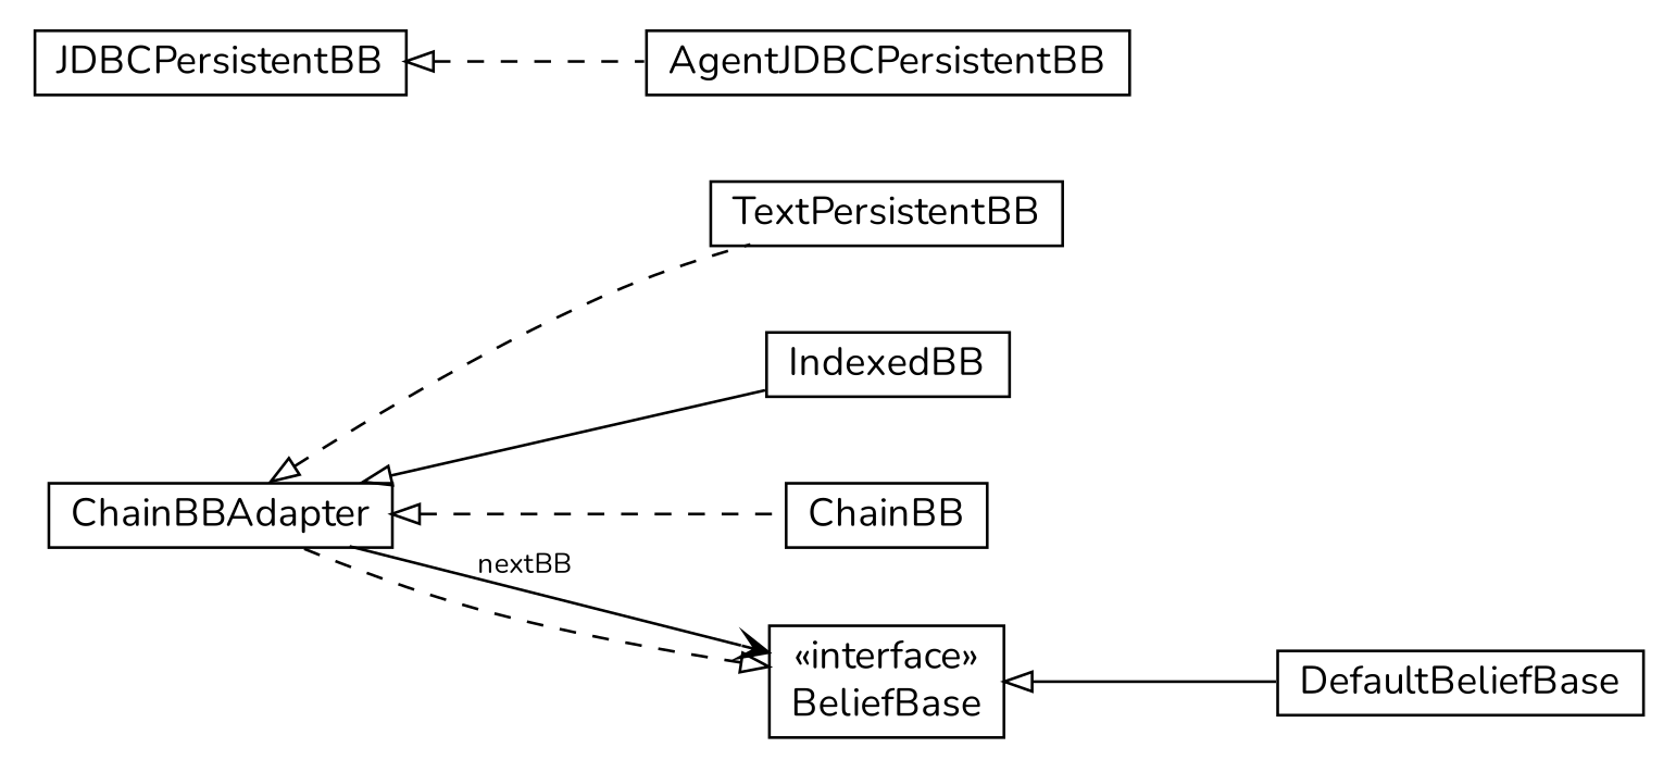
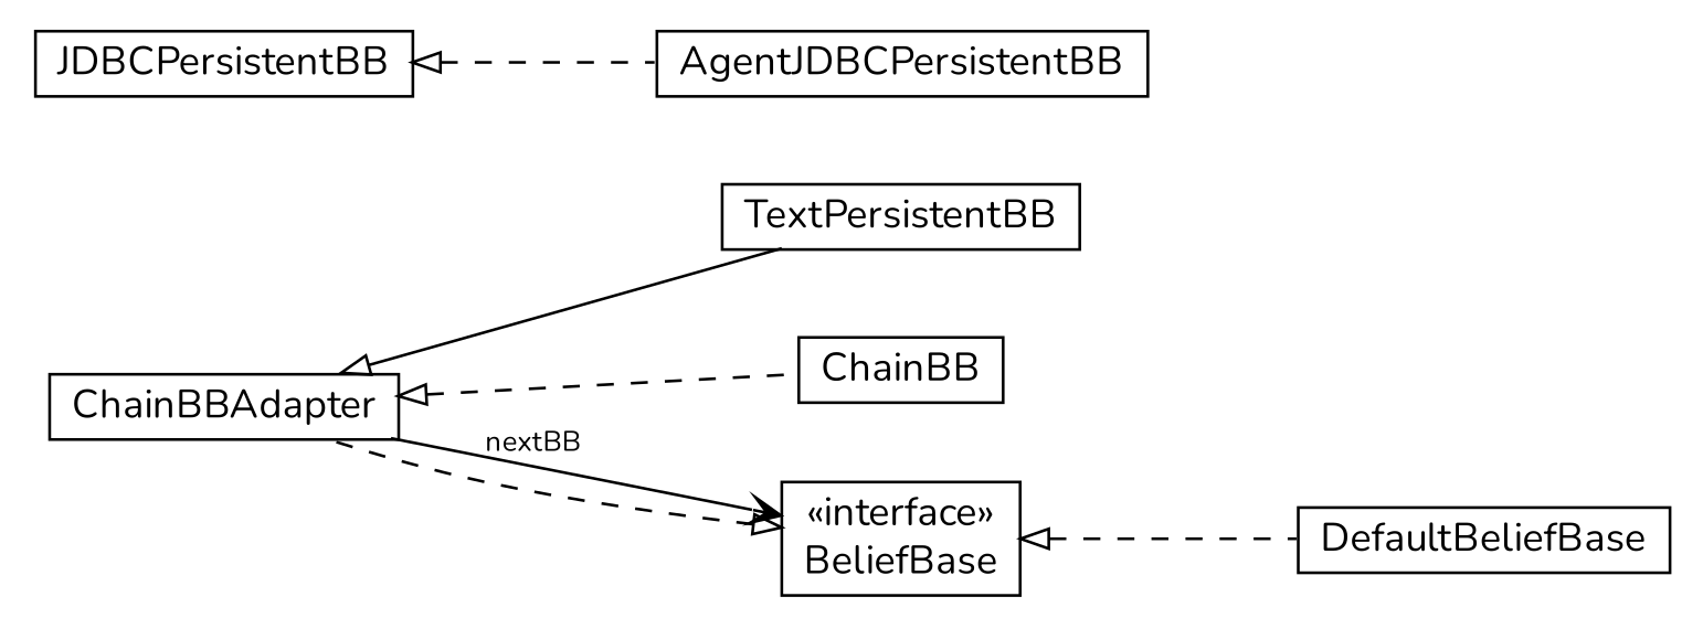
  digraph {
    fontname=Nunito
    nodesep=0.25
    rankdir=LR
    ranksep=0.5
    node [fontcolor=black fontname=Nunito fontsize=14.0 shape=plaintext]
    edge [arrowtail=empty dir=back fontname=Nunito fontsize=10 headport=p labelfontname=Helvetica labelfontsize=10 style=dashed tailport=p]
    n1 [label=<<table title="jason.bb.TextPersistentBB" border="0" cellborder="1" cellspacing="0" cellpadding="2" port="p" href="./TextPersistentBB.html"> 		<tr><td><table border="0" cellspacing="0" cellpadding="1"> <tr><td align="center" balign="center"> TextPersistentBB </td></tr> 		</table></td></tr> 		</table>>]
    n2 [label=<<table title="jason.bb.JDBCPersistentBB" border="0" cellborder="1" cellspacing="0" cellpadding="2" port="p" href="./JDBCPersistentBB.html"> 		<tr><td><table border="0" cellspacing="0" cellpadding="1"> <tr><td align="center" balign="center"> JDBCPersistentBB </td></tr> 		</table></td></tr> 		</table>>]
    n3 [label=<<table title="jason.bb.AgentJDBCPersistentBB" border="0" cellborder="1" cellspacing="0" cellpadding="2" port="p" href="./AgentJDBCPersistentBB.html"> 		<tr><td><table border="0" cellspacing="0" cellpadding="1"> <tr><td align="center" balign="center"> AgentJDBCPersistentBB </td></tr> 		</table></td></tr> 		</table>>]
-   n4 [label=<<table title="jason.bb.IndexedBB" border="0" cellborder="1" cellspacing="0" cellpadding="2" port="p" href="./IndexedBB.html"> 		<tr><td><table border="0" cellspacing="0" cellpadding="1"> <tr><td align="center" balign="center"> IndexedBB </td></tr> 		</table></td></tr> 		</table>>]
    n5 [label=<<table title="jason.bb.DefaultBeliefBase" border="0" cellborder="1" cellspacing="0" cellpadding="2" port="p" href="./DefaultBeliefBase.html"> 		<tr><td><table border="0" cellspacing="0" cellpadding="1"> <tr><td align="center" balign="center"> DefaultBeliefBase </td></tr> 		</table></td></tr> 		</table>>]
    n6 [label=<<table title="jason.bb.ChainBBAdapter" border="0" cellborder="1" cellspacing="0" cellpadding="2" port="p" href="./ChainBBAdapter.html"> 		<tr><td><table border="0" cellspacing="0" cellpadding="1"> <tr><td align="center" balign="center"> ChainBBAdapter </td></tr> 		</table></td></tr> 		</table>>]
    n7 [label=<<table title="jason.bb.ChainBB" border="0" cellborder="1" cellspacing="0" cellpadding="2" port="p" href="./ChainBB.html"> 		<tr><td><table border="0" cellspacing="0" cellpadding="1"> <tr><td align="center" balign="center"> ChainBB </td></tr> 		</table></td></tr> 		</table>>]
    n8 [label=<<table title="jason.bb.BeliefBase" border="0" cellborder="1" cellspacing="0" cellpadding="2" port="p" href="./BeliefBase.html"> 		<tr><td><table border="0" cellspacing="0" cellpadding="1"> <tr><td align="center" balign="center"> &#171;interface&#187; </td></tr> <tr><td align="center" balign="center"> BeliefBase </td></tr> 		</table></td></tr> 		</table>>]
    n2 -> n3
-   n6 -> n1
-   n6 -> n4 [style=""]
+   n6 -> n1 [style=""]
    n6 -> n7
    n6 -> n8 [arrowhead=open color=black fontcolor=black fontsize=10.0 label=nextBB arrowtail="" dir="" style=""]
-   n8 -> n5 [style=solid]
+   n8 -> n5
    n8 -> n6
  }
